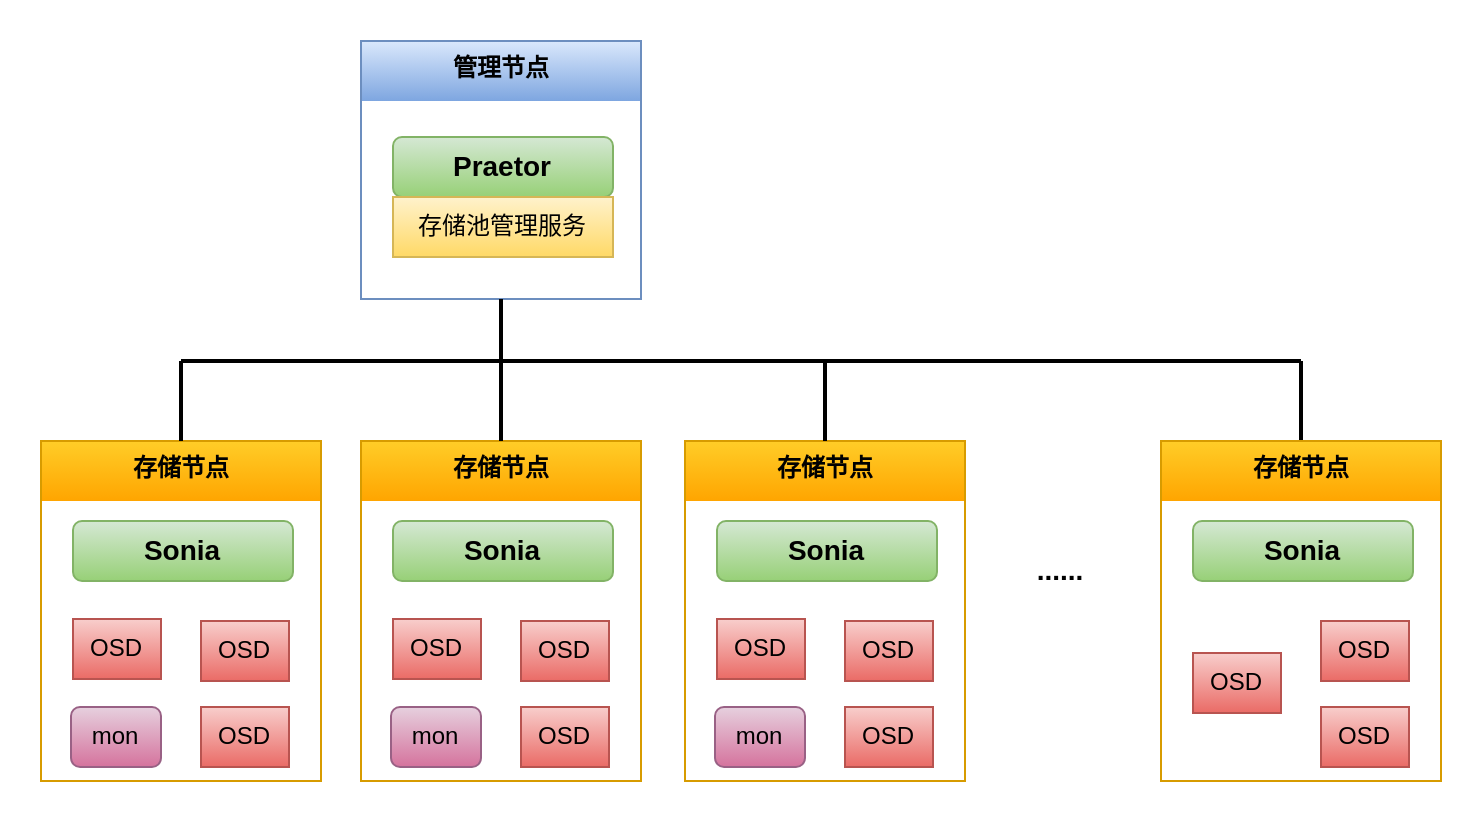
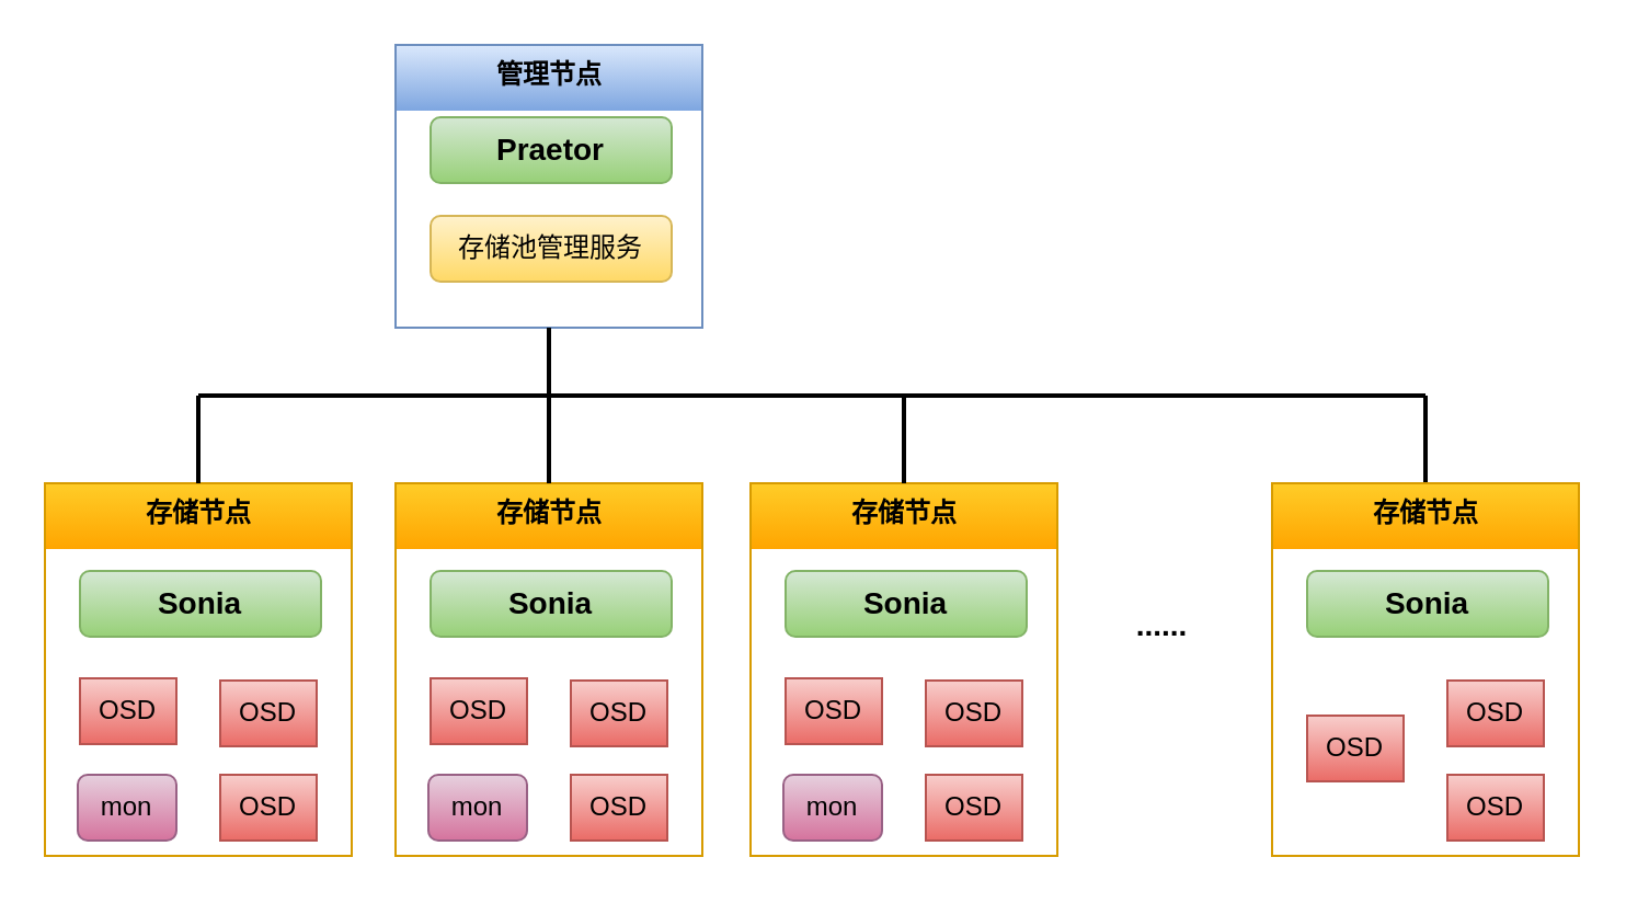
  <mxCell id="0" />
  <mxCell id="1" parent="0" />
  <mxCell id="2" value="" style="group" vertex="1" connectable="0" parent="1"><mxGeometry x="20" y="20" width="700" height="370" as="geometry" /></mxCell>
  <mxCell id="3" value="管理节点" style="swimlane;fontStyle=1;align=center;verticalAlign=top;childLayout=stackLayout;horizontal=1;startSize=30;horizontalStack=0;resizeParent=1;resizeParentMax=0;resizeLast=0;collapsible=0;marginBottom=0;html=1;rounded=0;arcSize=50;fillColor=#dae8fc;strokeColor=#6c8ebf;gradientColor=#7ea6e0;shadow=0;sketch=0;glass=0;swimlaneLine=0;container=0;" vertex="1" parent="2"><mxGeometry x="160" width="140" height="129" as="geometry" /></mxCell>
- <mxCell id="4" value="&lt;b style=&quot;font-size: 14px&quot;&gt;Praetor&lt;/b&gt;" style="rounded=1;whiteSpace=wrap;html=1;fillColor=#d5e8d4;gradientColor=#97d077;strokeColor=#82b366;" vertex="1" parent="2"><mxGeometry x="176" y="48" width="110" height="30" as="geometry" /></mxCell>
- <mxCell id="5" value="存储池管理服务" style="whiteSpace=wrap;html=1;fillColor=#fff2cc;gradientColor=#ffd966;strokeColor=#d6b656;rounded=0;" vertex="1" parent="2"><mxGeometry x="176" y="78" width="110" height="30" as="geometry" /></mxCell>
+ <mxCell id="4" value="&lt;b style=&quot;font-size: 14px&quot;&gt;Praetor&lt;/b&gt;" style="rounded=1;whiteSpace=wrap;html=1;fillColor=#d5e8d4;gradientColor=#97d077;strokeColor=#82b366;" vertex="1" parent="2"><mxGeometry x="176" y="33" width="110" height="30" as="geometry" /></mxCell>
+ <mxCell id="5" value="存储池管理服务" style="rounded=1;whiteSpace=wrap;html=1;fillColor=#fff2cc;gradientColor=#ffd966;strokeColor=#d6b656;" vertex="1" parent="2"><mxGeometry x="176" y="78" width="110" height="30" as="geometry" /></mxCell>
  <mxCell id="6" value="存储节点" style="swimlane;fontStyle=1;align=center;verticalAlign=top;childLayout=stackLayout;horizontal=1;startSize=30;horizontalStack=0;resizeParent=1;resizeParentMax=0;resizeLast=0;collapsible=0;marginBottom=0;html=1;rounded=0;arcSize=50;fillColor=#ffcd28;strokeColor=#d79b00;gradientColor=#ffa500;shadow=0;sketch=0;glass=0;swimlaneLine=0;" vertex="1" parent="2"><mxGeometry y="200" width="140" height="170" as="geometry" /></mxCell>
  <mxCell id="7" value="&lt;b style=&quot;font-size: 14px&quot;&gt;Sonia&lt;/b&gt;" style="rounded=1;whiteSpace=wrap;html=1;fillColor=#d5e8d4;gradientColor=#97d077;strokeColor=#82b366;" vertex="1" parent="2"><mxGeometry x="16" y="240" width="110" height="30" as="geometry" /></mxCell>
  <mxCell id="8" value="OSD" style="rounded=1;whiteSpace=wrap;html=1;fillColor=#f8cecc;gradientColor=#ea6b66;strokeColor=#b85450;arcSize=0;" vertex="1" parent="2"><mxGeometry x="16" y="289" width="44" height="30" as="geometry" /></mxCell>
  <mxCell id="9" value="mon" style="rounded=1;whiteSpace=wrap;html=1;fillColor=#e6d0de;gradientColor=#d5739d;strokeColor=#996185;" vertex="1" parent="2"><mxGeometry x="15" y="333" width="45" height="30" as="geometry" /></mxCell>
  <mxCell id="10" value="OSD" style="rounded=1;whiteSpace=wrap;html=1;fillColor=#f8cecc;gradientColor=#ea6b66;strokeColor=#b85450;arcSize=0;" vertex="1" parent="2"><mxGeometry x="80" y="290" width="44" height="30" as="geometry" /></mxCell>
  <mxCell id="11" value="OSD" style="rounded=1;whiteSpace=wrap;html=1;fillColor=#f8cecc;gradientColor=#ea6b66;strokeColor=#b85450;arcSize=0;" vertex="1" parent="2"><mxGeometry x="80" y="333" width="44" height="30" as="geometry" /></mxCell>
  <mxCell id="12" value="存储节点" style="swimlane;fontStyle=1;align=center;verticalAlign=top;childLayout=stackLayout;horizontal=1;startSize=30;horizontalStack=0;resizeParent=1;resizeParentMax=0;resizeLast=0;collapsible=0;marginBottom=0;html=1;rounded=0;arcSize=50;fillColor=#ffcd28;strokeColor=#d79b00;gradientColor=#ffa500;shadow=0;sketch=0;glass=0;swimlaneLine=0;" vertex="1" parent="2"><mxGeometry x="160" y="200" width="140" height="170" as="geometry" /></mxCell>
  <mxCell id="13" value="&lt;b style=&quot;font-size: 14px&quot;&gt;Sonia&lt;/b&gt;" style="rounded=1;whiteSpace=wrap;html=1;fillColor=#d5e8d4;gradientColor=#97d077;strokeColor=#82b366;" vertex="1" parent="2"><mxGeometry x="176" y="240" width="110" height="30" as="geometry" /></mxCell>
  <mxCell id="14" value="OSD" style="rounded=1;whiteSpace=wrap;html=1;fillColor=#f8cecc;gradientColor=#ea6b66;strokeColor=#b85450;arcSize=0;" vertex="1" parent="2"><mxGeometry x="176" y="289" width="44" height="30" as="geometry" /></mxCell>
  <mxCell id="15" value="mon" style="rounded=1;whiteSpace=wrap;html=1;fillColor=#e6d0de;gradientColor=#d5739d;strokeColor=#996185;" vertex="1" parent="2"><mxGeometry x="175" y="333" width="45" height="30" as="geometry" /></mxCell>
  <mxCell id="16" value="OSD" style="rounded=1;whiteSpace=wrap;html=1;fillColor=#f8cecc;gradientColor=#ea6b66;strokeColor=#b85450;arcSize=0;" vertex="1" parent="2"><mxGeometry x="240" y="290" width="44" height="30" as="geometry" /></mxCell>
  <mxCell id="17" value="OSD" style="rounded=1;whiteSpace=wrap;html=1;fillColor=#f8cecc;gradientColor=#ea6b66;strokeColor=#b85450;arcSize=0;" vertex="1" parent="2"><mxGeometry x="240" y="333" width="44" height="30" as="geometry" /></mxCell>
  <mxCell id="18" value="存储节点" style="swimlane;fontStyle=1;align=center;verticalAlign=top;childLayout=stackLayout;horizontal=1;startSize=30;horizontalStack=0;resizeParent=1;resizeParentMax=0;resizeLast=0;collapsible=0;marginBottom=0;html=1;rounded=0;arcSize=50;fillColor=#ffcd28;strokeColor=#d79b00;gradientColor=#ffa500;shadow=0;sketch=0;glass=0;swimlaneLine=0;" vertex="1" parent="2"><mxGeometry x="322" y="200" width="140" height="170" as="geometry" /></mxCell>
  <mxCell id="19" value="&lt;b style=&quot;font-size: 14px&quot;&gt;Sonia&lt;/b&gt;" style="rounded=1;whiteSpace=wrap;html=1;fillColor=#d5e8d4;gradientColor=#97d077;strokeColor=#82b366;" vertex="1" parent="2"><mxGeometry x="338" y="240" width="110" height="30" as="geometry" /></mxCell>
  <mxCell id="20" value="OSD" style="rounded=1;whiteSpace=wrap;html=1;fillColor=#f8cecc;gradientColor=#ea6b66;strokeColor=#b85450;arcSize=0;" vertex="1" parent="2"><mxGeometry x="338" y="289" width="44" height="30" as="geometry" /></mxCell>
  <mxCell id="21" value="mon" style="rounded=1;whiteSpace=wrap;html=1;fillColor=#e6d0de;gradientColor=#d5739d;strokeColor=#996185;" vertex="1" parent="2"><mxGeometry x="337" y="333" width="45" height="30" as="geometry" /></mxCell>
  <mxCell id="22" value="OSD" style="rounded=1;whiteSpace=wrap;html=1;fillColor=#f8cecc;gradientColor=#ea6b66;strokeColor=#b85450;arcSize=0;" vertex="1" parent="2"><mxGeometry x="402" y="290" width="44" height="30" as="geometry" /></mxCell>
  <mxCell id="23" value="OSD" style="rounded=1;whiteSpace=wrap;html=1;fillColor=#f8cecc;gradientColor=#ea6b66;strokeColor=#b85450;arcSize=0;" vertex="1" parent="2"><mxGeometry x="402" y="333" width="44" height="30" as="geometry" /></mxCell>
  <mxCell id="24" value="" style="endArrow=none;html=1;rounded=0;strokeWidth=2;" edge="1" parent="2"><mxGeometry width="50" height="50" relative="1" as="geometry"><mxPoint x="70" y="160" as="sourcePoint" /><mxPoint x="630" y="160" as="targetPoint" /></mxGeometry></mxCell>
  <mxCell id="25" value="" style="endArrow=none;html=1;rounded=0;strokeWidth=2;exitX=0.5;exitY=0;exitDx=0;exitDy=0;" edge="1" parent="2" source="6"><mxGeometry width="50" height="50" relative="1" as="geometry"><mxPoint x="-90" y="410" as="sourcePoint" /><mxPoint x="70" y="160" as="targetPoint" /></mxGeometry></mxCell>
  <mxCell id="26" value="" style="endArrow=none;html=1;rounded=0;strokeWidth=2;entryX=0.5;entryY=1;entryDx=0;entryDy=0;exitX=0.5;exitY=0;exitDx=0;exitDy=0;" edge="1" parent="2" source="12" target="3"><mxGeometry width="50" height="50" relative="1" as="geometry"><mxPoint x="-110" y="240" as="sourcePoint" /><mxPoint x="-60" y="190" as="targetPoint" /></mxGeometry></mxCell>
  <mxCell id="27" value="" style="endArrow=none;html=1;rounded=0;strokeWidth=2;entryX=0.5;entryY=0;entryDx=0;entryDy=0;" edge="1" parent="2" target="18"><mxGeometry width="50" height="50" relative="1" as="geometry"><mxPoint x="392" y="160" as="sourcePoint" /><mxPoint x="660" y="250" as="targetPoint" /></mxGeometry></mxCell>
  <mxCell id="28" value="&lt;font style=&quot;font-size: 14px&quot;&gt;&lt;b&gt;......&lt;/b&gt;&lt;/font&gt;" style="text;html=1;strokeColor=none;fillColor=none;align=center;verticalAlign=middle;whiteSpace=wrap;rounded=0;shadow=0;glass=0;sketch=0;" vertex="1" parent="2"><mxGeometry x="480" y="250" width="60" height="30" as="geometry" /></mxCell>
  <mxCell id="29" value="" style="endArrow=none;html=1;rounded=0;fontSize=14;strokeWidth=2;exitX=0.5;exitY=0;exitDx=0;exitDy=0;" edge="1" parent="2" source="30"><mxGeometry width="50" height="50" relative="1" as="geometry"><mxPoint x="770" y="90" as="sourcePoint" /><mxPoint x="630" y="160" as="targetPoint" /></mxGeometry></mxCell>
  <mxCell id="30" value="存储节点" style="swimlane;fontStyle=1;align=center;verticalAlign=top;childLayout=stackLayout;horizontal=1;startSize=30;horizontalStack=0;resizeParent=1;resizeParentMax=0;resizeLast=0;collapsible=0;marginBottom=0;html=1;rounded=0;arcSize=50;fillColor=#ffcd28;strokeColor=#d79b00;gradientColor=#ffa500;shadow=0;sketch=0;glass=0;swimlaneLine=0;" vertex="1" parent="2"><mxGeometry x="560" y="200" width="140" height="170" as="geometry" /></mxCell>
  <mxCell id="31" value="&lt;b style=&quot;font-size: 14px&quot;&gt;Sonia&lt;/b&gt;" style="rounded=1;whiteSpace=wrap;html=1;fillColor=#d5e8d4;gradientColor=#97d077;strokeColor=#82b366;" vertex="1" parent="2"><mxGeometry x="576" y="240" width="110" height="30" as="geometry" /></mxCell>
  <mxCell id="32" value="OSD" style="rounded=1;whiteSpace=wrap;html=1;fillColor=#f8cecc;gradientColor=#ea6b66;strokeColor=#b85450;arcSize=0;" vertex="1" parent="2"><mxGeometry x="576" y="306" width="44" height="30" as="geometry" /></mxCell>
  <mxCell id="33" value="OSD" style="rounded=1;whiteSpace=wrap;html=1;fillColor=#f8cecc;gradientColor=#ea6b66;strokeColor=#b85450;arcSize=0;" vertex="1" parent="2"><mxGeometry x="640" y="290" width="44" height="30" as="geometry" /></mxCell>
  <mxCell id="34" value="OSD" style="rounded=1;whiteSpace=wrap;html=1;fillColor=#f8cecc;gradientColor=#ea6b66;strokeColor=#b85450;arcSize=0;" vertex="1" parent="2"><mxGeometry x="640" y="333" width="44" height="30" as="geometry" /></mxCell>
